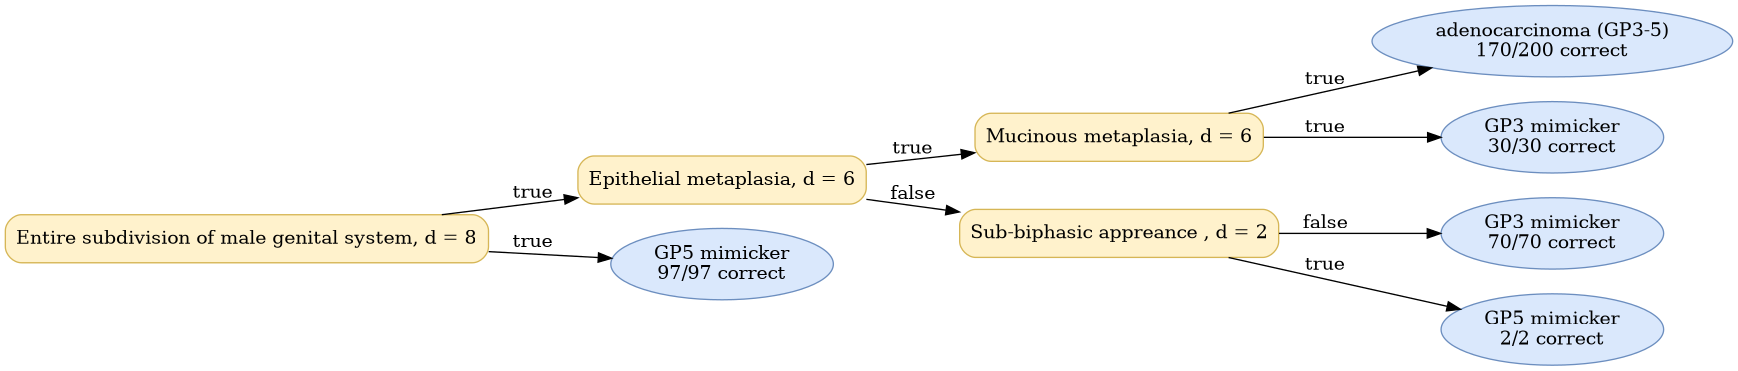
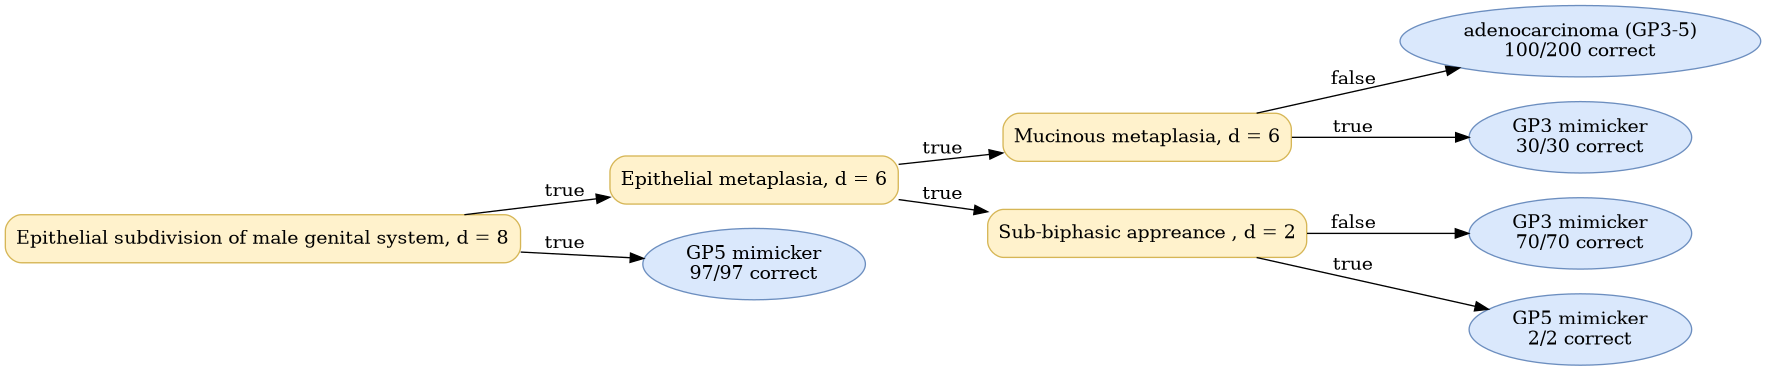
  digraph {
    fontname="Times-Roman"
    rankdir=LR
    node [color="#6C8EBF" fillcolor="#DAE8FC" fontname="Times-Roman" shape=ellipse style="rounded,filled"]
-   n1 [color="#D6B656" fillcolor="#FFF2CC" label="Entire subdivision of male genital system, d = 8" shape=box]
+   n1 [color="#D6B656" fillcolor="#FFF2CC" label="Epithelial subdivision of male genital system, d = 8" shape=box]
    n2 [color="#D6B656" fillcolor="#FFF2CC" label="Epithelial metaplasia, d = 6" shape=box]
    n3 [label=<GP5 mimicker<br/>97/97 correct>]
    n4 [color="#D6B656" fillcolor="#FFF2CC" label="Mucinous metaplasia, d = 6" shape=box]
    n5 [color="#D6B656" fillcolor="#FFF2CC" label="Sub-biphasic appreance , d = 2" shape=box]
-   n6 [label=<adenocarcinoma (GP3-5)<br/>170/200 correct>]
+   n6 [label=<adenocarcinoma (GP3-5)<br/>100/200 correct>]
    n7 [label=<GP3 mimicker<br/>30/30 correct>]
    n8 [label=<GP3 mimicker<br/>70/70 correct>]
    n9 [label=<GP5 mimicker<br/>2/2 correct>]
    n1 -> n2 [label=true]
    n1 -> n3 [label=true]
    n2 -> n4 [label=true]
-   n2 -> n5 [label=false]
-   n4 -> n6 [label=true]
+   n2 -> n5 [label=true]
+   n4 -> n6 [label=false]
    n4 -> n7 [label=true]
    n5 -> n8 [label=false]
    n5 -> n9 [label=true]
  }
